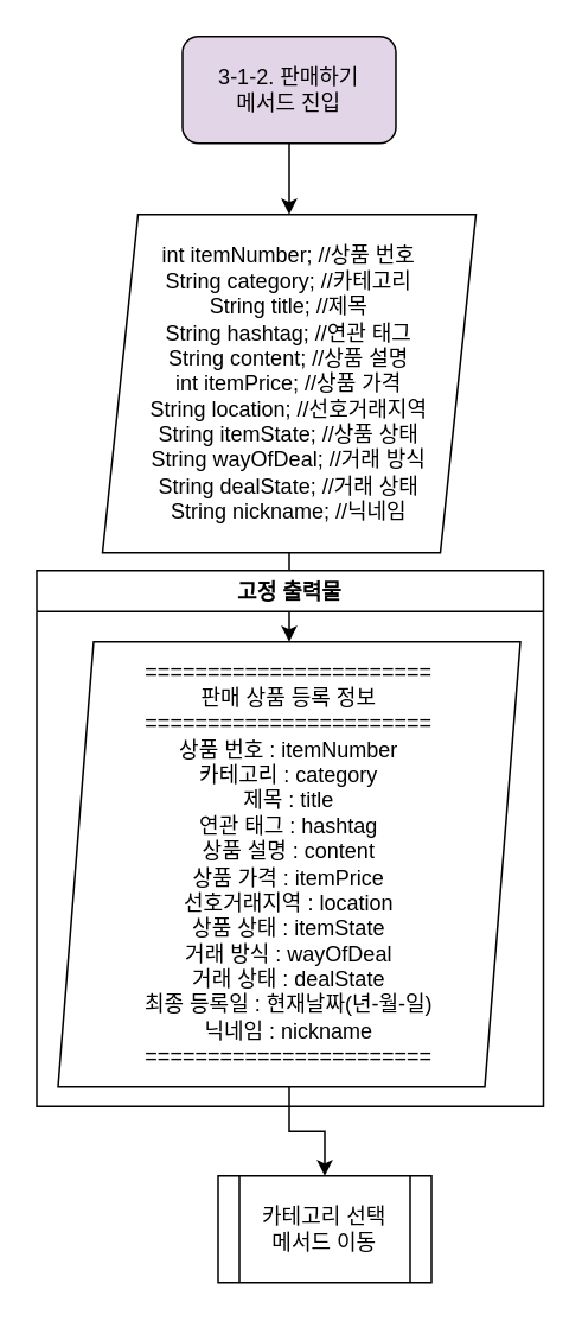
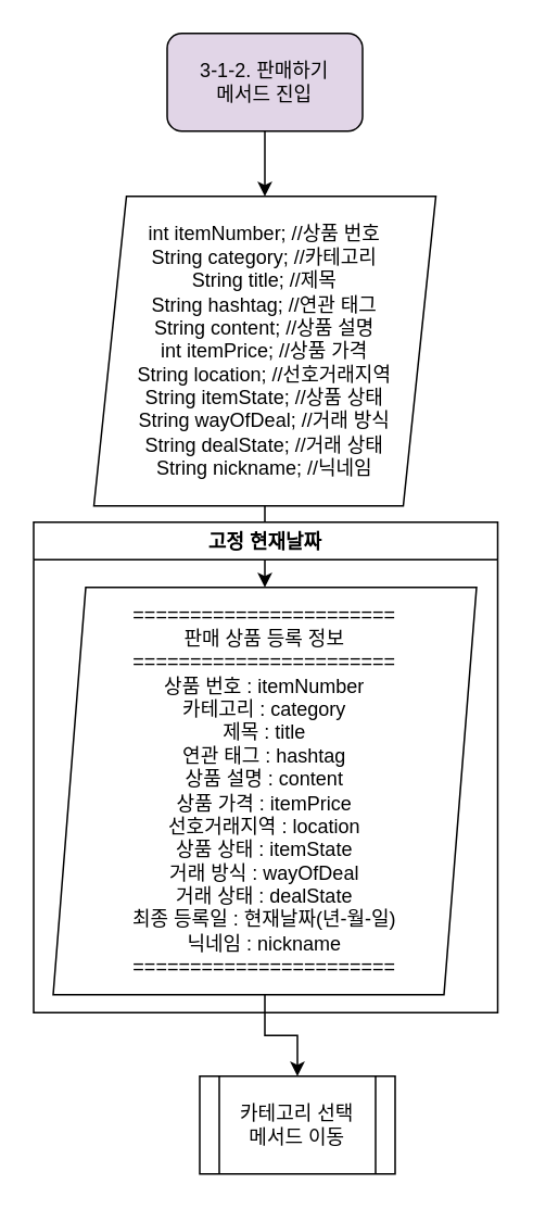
  <mxCell id="0" />
  <mxCell id="1" parent="0" />
  <mxCell id="2" value="" style="edgeStyle=orthogonalEdgeStyle;rounded=0;orthogonalLoop=1;jettySize=auto;html=1;" parent="1" source="3" target="7" edge="1"><mxGeometry relative="1" as="geometry" /></mxCell>
  <mxCell id="3" value="3-1-2. 판매하기&lt;br&gt;메서드 진입" style="rounded=1;whiteSpace=wrap;html=1;fillColor=#e1d5e7;" parent="1" vertex="1"><mxGeometry x="102" y="20" width="120" height="60" as="geometry" /></mxCell>
  <mxCell id="4" value="" style="edgeStyle=orthogonalEdgeStyle;rounded=0;orthogonalLoop=1;jettySize=auto;html=1;" parent="1" source="5" target="9" edge="1"><mxGeometry relative="1" as="geometry" /></mxCell>
  <mxCell id="5" value="=======================&lt;br&gt;판매 상품 등록 정보&lt;br&gt;=======================&lt;br&gt;상품 번호 : itemNumber&lt;br&gt;카테고리 : category&lt;br&gt;제목 : title&lt;br&gt;연관 태그 : hashtag&lt;br&gt;상품 설명 : content&lt;br&gt;상품 가격 : itemPrice&lt;br&gt;선호거래지역 : location&lt;br&gt;상품 상태 : itemState&lt;br&gt;거래 방식 : wayOfDeal&lt;br&gt;거래 상태 : dealState&lt;br&gt;최종 등록일 : 현재날짜(년-월-일)&lt;br&gt;닉네임 : nickname&lt;br&gt;=======================" style="shape=parallelogram;perimeter=parallelogramPerimeter;whiteSpace=wrap;html=1;fixedSize=1;rounded=1;arcSize=0;" parent="1" vertex="1"><mxGeometry x="32" y="360" width="260" height="250" as="geometry" /></mxCell>
  <mxCell id="6" value="" style="edgeStyle=orthogonalEdgeStyle;rounded=0;orthogonalLoop=1;jettySize=auto;html=1;" parent="1" source="7" target="5" edge="1"><mxGeometry relative="1" as="geometry" /></mxCell>
  <mxCell id="7" value="int itemNumber; //상품 번호&lt;br&gt;String category; //카테고리&lt;br&gt;String title; //제목&lt;br&gt;String hashtag; //연관 태그&lt;br&gt;String content; //상품 설명&lt;br&gt;int itemPrice; //상품 가격&lt;br&gt;String location; //선호거래지역&lt;br&gt;String itemState; //상품 상태&lt;br&gt;String wayOfDeal; //거래 방식&lt;br&gt;String dealState; //거래 상태&lt;br&gt;String nickname; //닉네임" style="shape=parallelogram;perimeter=parallelogramPerimeter;whiteSpace=wrap;html=1;fixedSize=1;" parent="1" vertex="1"><mxGeometry x="57" y="120" width="210" height="190" as="geometry" /></mxCell>
- <mxCell id="8" value="고정 출력물" style="swimlane;" parent="1" vertex="1"><mxGeometry x="20" y="320" width="285" height="301" as="geometry" /></mxCell>
+ <mxCell id="8" value="고정 현재날짜" style="swimlane;" parent="1" vertex="1"><mxGeometry x="20" y="320" width="285" height="301" as="geometry" /></mxCell>
  <mxCell id="9" value="카테고리 선택&lt;br&gt;메서드 이동" style="shape=process;whiteSpace=wrap;html=1;backgroundOutline=1;rounded=1;arcSize=0;" parent="1" vertex="1"><mxGeometry x="122" y="660" width="120" height="60" as="geometry" /></mxCell>
